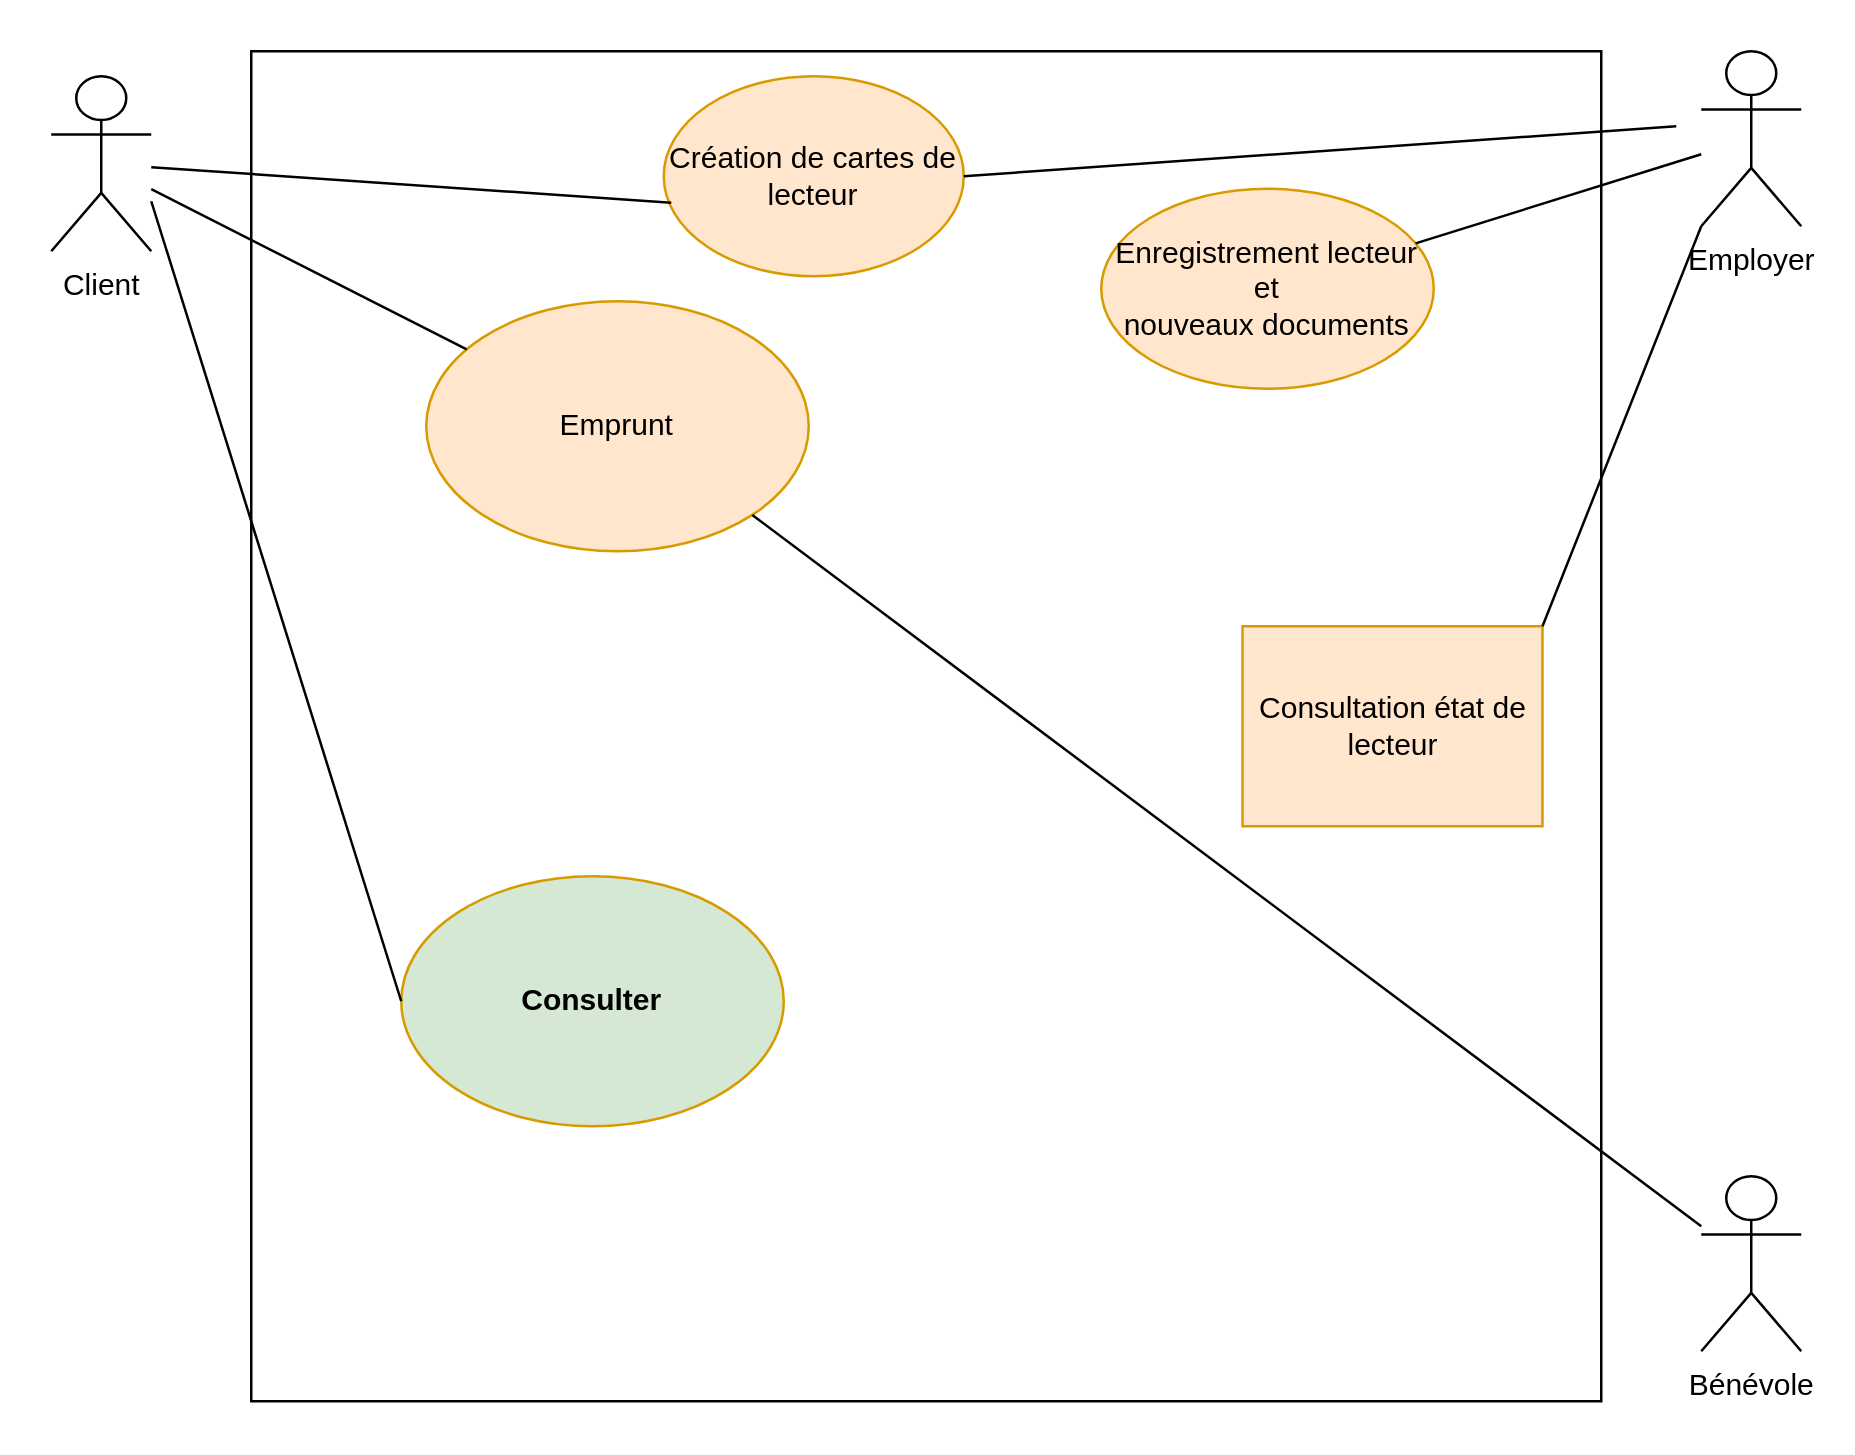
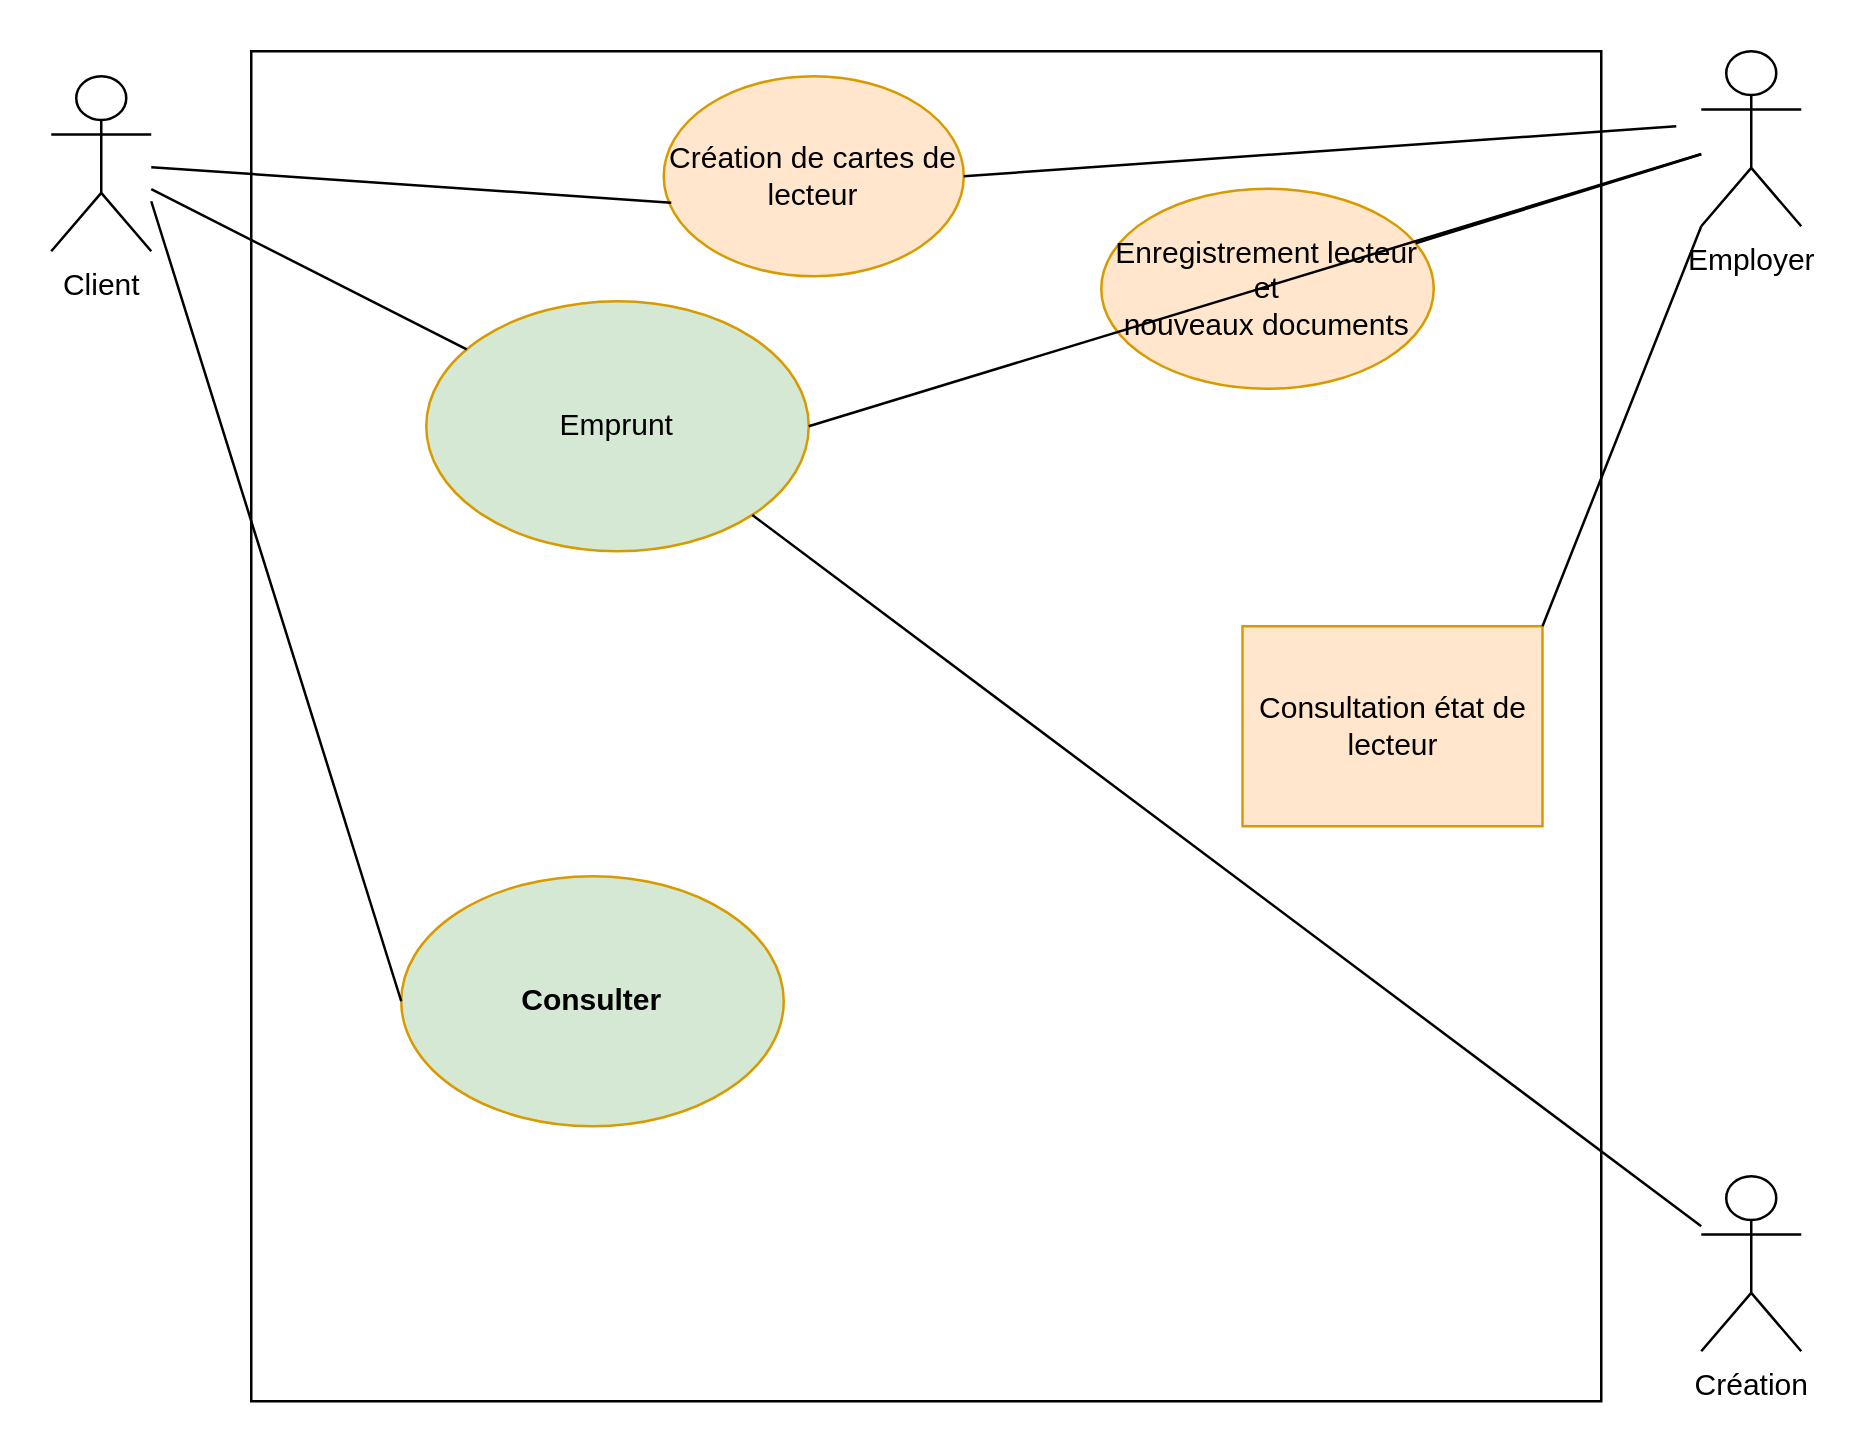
  <mxCell id="0" />
  <mxCell id="1" parent="0" />
  <mxCell id="2" value="Client&lt;br&gt;" style="shape=umlActor;verticalLabelPosition=bottom;verticalAlign=top;html=1;outlineConnect=0;" vertex="1" parent="1"><mxGeometry x="20" y="30" width="40" height="70" as="geometry" /></mxCell>
  <mxCell id="3" value="Employer" style="shape=umlActor;verticalLabelPosition=bottom;verticalAlign=top;html=1;outlineConnect=0;" vertex="1" parent="1"><mxGeometry x="680" y="20" width="40" height="70" as="geometry" /></mxCell>
- <mxCell id="4" value="Bénévole&lt;br&gt;" style="shape=umlActor;verticalLabelPosition=bottom;verticalAlign=top;html=1;outlineConnect=0;" vertex="1" parent="1"><mxGeometry x="680" y="470" width="40" height="70" as="geometry" /></mxCell>
+ <mxCell id="4" value="Création&lt;br&gt;" style="shape=umlActor;verticalLabelPosition=bottom;verticalAlign=top;html=1;outlineConnect=0;" vertex="1" parent="1"><mxGeometry x="680" y="470" width="40" height="70" as="geometry" /></mxCell>
  <mxCell id="5" value="" style="whiteSpace=wrap;html=1;aspect=fixed;" vertex="1" parent="1"><mxGeometry x="100" y="20" width="540" height="540" as="geometry" /></mxCell>
- <mxCell id="6" value="Emprunt" style="ellipse;whiteSpace=wrap;html=1;fillColor=#ffe6cc;strokeColor=#d79b00;" vertex="1" parent="1"><mxGeometry x="170" y="120" width="153" height="100" as="geometry" /></mxCell>
+ <mxCell id="6" value="Emprunt" style="ellipse;whiteSpace=wrap;html=1;fillColor=#d5e8d4;strokeColor=#d79b00;" vertex="1" parent="1"><mxGeometry x="170" y="120" width="153" height="100" as="geometry" /></mxCell>
  <mxCell id="7" value="Enregistrement lecteur&lt;br&gt;et&lt;br&gt;nouveaux documents" style="ellipse;whiteSpace=wrap;html=1;fillColor=#ffe6cc;strokeColor=#d79b00;" vertex="1" parent="1"><mxGeometry x="440" y="75" width="133" height="80" as="geometry" /></mxCell>
  <mxCell id="8" value="Consulter" style="ellipse;whiteSpace=wrap;html=1;fillColor=#d5e8d4;strokeColor=#d79b00;fontStyle=1;" vertex="1" parent="1"><mxGeometry x="160" y="350" width="153" height="100" as="geometry" /></mxCell>
  <mxCell id="9" value="" style="endArrow=none;html=1;rounded=0;" edge="1" parent="1" source="2" target="6"><mxGeometry width="50" height="50" relative="1" as="geometry"><mxPoint x="150" y="360" as="sourcePoint" /><mxPoint x="200" y="310" as="targetPoint" /></mxGeometry></mxCell>
  <mxCell id="10" value="" style="endArrow=none;html=1;rounded=0;entryX=0;entryY=0.5;entryDx=0;entryDy=0;" edge="1" parent="1" target="8"><mxGeometry width="50" height="50" relative="1" as="geometry"><mxPoint x="60" y="80" as="sourcePoint" /><mxPoint x="200" y="310" as="targetPoint" /></mxGeometry></mxCell>
+ <mxCell id="11" value="" style="endArrow=none;html=1;rounded=0;entryX=1;entryY=0.5;entryDx=0;entryDy=0;" edge="1" parent="1" source="3" target="6"><mxGeometry width="50" height="50" relative="1" as="geometry"><mxPoint x="150" y="360" as="sourcePoint" /><mxPoint x="200" y="310" as="targetPoint" /></mxGeometry></mxCell>
  <mxCell id="12" value="" style="endArrow=none;html=1;rounded=0;entryX=1;entryY=1;entryDx=0;entryDy=0;" edge="1" parent="1" source="4" target="6"><mxGeometry width="50" height="50" relative="1" as="geometry"><mxPoint x="670" y="335" as="sourcePoint" /><mxPoint x="200" y="310" as="targetPoint" /></mxGeometry></mxCell>
  <mxCell id="13" value="" style="endArrow=none;html=1;rounded=0;" edge="1" parent="1" source="7" target="3"><mxGeometry width="50" height="50" relative="1" as="geometry"><mxPoint x="150" y="350" as="sourcePoint" /><mxPoint x="200" y="300" as="targetPoint" /></mxGeometry></mxCell>
  <mxCell id="14" value="Création de cartes de lecteur" style="ellipse;whiteSpace=wrap;html=1;fillColor=#ffe6cc;strokeColor=#d79b00;" vertex="1" parent="1"><mxGeometry x="265" y="30" width="120" height="80" as="geometry" /></mxCell>
  <mxCell id="15" value="" style="endArrow=none;html=1;rounded=0;entryX=0.025;entryY=0.632;entryDx=0;entryDy=0;entryPerimeter=0;" edge="1" parent="1" source="2" target="14"><mxGeometry width="50" height="50" relative="1" as="geometry"><mxPoint x="150" y="340" as="sourcePoint" /><mxPoint x="200" y="290" as="targetPoint" /></mxGeometry></mxCell>
  <mxCell id="16" value="" style="endArrow=none;html=1;rounded=0;entryX=1;entryY=0.5;entryDx=0;entryDy=0;" edge="1" parent="1" target="14"><mxGeometry width="50" height="50" relative="1" as="geometry"><mxPoint x="670" y="50" as="sourcePoint" /><mxPoint x="200" y="290" as="targetPoint" /></mxGeometry></mxCell>
  <mxCell id="17" value="Consultation état de lecteur" style="whiteSpace=wrap;html=1;fillColor=#ffe6cc;strokeColor=#d79b00;rounded=0;" vertex="1" parent="1"><mxGeometry x="496.5" y="250" width="120" height="80" as="geometry" /></mxCell>
  <mxCell id="18" value="" style="endArrow=none;html=1;rounded=0;entryX=0;entryY=1;entryDx=0;entryDy=0;entryPerimeter=0;exitX=1;exitY=0;exitDx=0;exitDy=0;" edge="1" parent="1" source="17" target="3"><mxGeometry width="50" height="50" relative="1" as="geometry"><mxPoint x="150" y="340" as="sourcePoint" /><mxPoint x="200" y="290" as="targetPoint" /></mxGeometry></mxCell>
